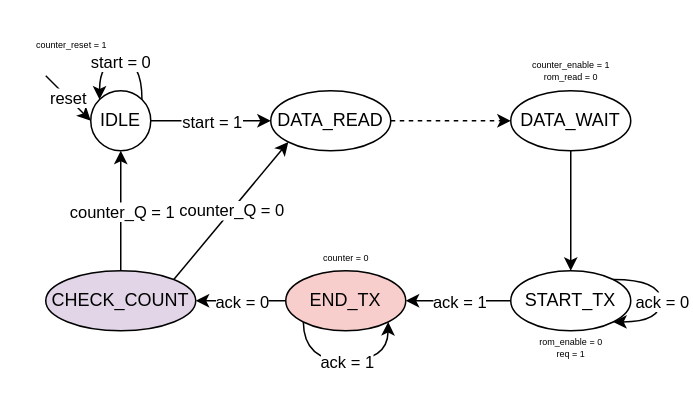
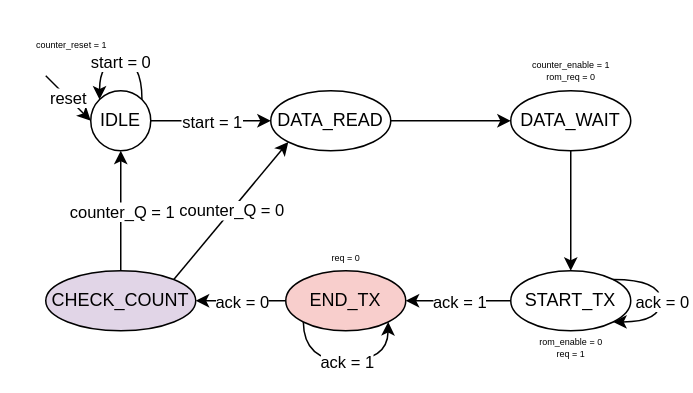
  <mxCell id="0" />
  <mxCell id="1" parent="0" />
  <mxCell id="2" value="" style="edgeStyle=orthogonalEdgeStyle;rounded=0;orthogonalLoop=1;jettySize=auto;html=1;" parent="1" source="4" target="8" edge="1"><mxGeometry relative="1" as="geometry" /></mxCell>
  <mxCell id="3" value="start = 1" style="edgeLabel;html=1;align=center;verticalAlign=middle;resizable=0;points=[];" parent="2" vertex="1" connectable="0"><mxGeometry relative="1" as="geometry"><mxPoint as="offset" /></mxGeometry></mxCell>
  <mxCell id="4" value="IDLE" style="ellipse;whiteSpace=wrap;html=1;aspect=fixed;" parent="1" vertex="1"><mxGeometry x="60" y="60" width="40" height="40" as="geometry" /></mxCell>
  <mxCell id="5" style="edgeStyle=orthogonalEdgeStyle;rounded=0;orthogonalLoop=1;jettySize=auto;html=1;exitX=1;exitY=0;exitDx=0;exitDy=0;entryX=0;entryY=0;entryDx=0;entryDy=0;curved=1;" parent="1" source="4" target="4" edge="1"><mxGeometry relative="1" as="geometry"><Array as="points"><mxPoint x="94" y="40" /><mxPoint x="66" y="40" /></Array></mxGeometry></mxCell>
  <mxCell id="6" value="start = 0" style="edgeLabel;html=1;align=center;verticalAlign=middle;resizable=0;points=[];" parent="5" vertex="1" connectable="0"><mxGeometry relative="1" as="geometry"><mxPoint as="offset" /></mxGeometry></mxCell>
- <mxCell id="7" value="" style="edgeStyle=orthogonalEdgeStyle;rounded=0;orthogonalLoop=1;jettySize=auto;html=1;dashed=1;" parent="1" source="8" target="10" edge="1"><mxGeometry relative="1" as="geometry" /></mxCell>
+ <mxCell id="7" value="" style="edgeStyle=orthogonalEdgeStyle;rounded=0;orthogonalLoop=1;jettySize=auto;html=1;" parent="1" source="8" target="10" edge="1"><mxGeometry relative="1" as="geometry" /></mxCell>
  <mxCell id="8" value="DATA_READ" style="ellipse;whiteSpace=wrap;html=1;" parent="1" vertex="1"><mxGeometry x="180" y="60" width="80" height="40" as="geometry" /></mxCell>
  <mxCell id="9" value="" style="edgeStyle=orthogonalEdgeStyle;rounded=0;orthogonalLoop=1;jettySize=auto;html=1;" parent="1" source="10" target="13" edge="1"><mxGeometry relative="1" as="geometry" /></mxCell>
  <mxCell id="10" value="DATA_WAIT" style="ellipse;whiteSpace=wrap;html=1;" parent="1" vertex="1"><mxGeometry x="340" y="60" width="80" height="40" as="geometry" /></mxCell>
  <mxCell id="11" value="" style="edgeStyle=orthogonalEdgeStyle;rounded=0;orthogonalLoop=1;jettySize=auto;html=1;" parent="1" source="13" target="16" edge="1"><mxGeometry relative="1" as="geometry" /></mxCell>
  <mxCell id="12" value="ack = 1" style="edgeLabel;html=1;align=center;verticalAlign=middle;resizable=0;points=[];" parent="11" vertex="1" connectable="0"><mxGeometry relative="1" as="geometry"><mxPoint as="offset" /></mxGeometry></mxCell>
  <mxCell id="13" value="START_TX" style="ellipse;whiteSpace=wrap;html=1;" parent="1" vertex="1"><mxGeometry x="340" y="180" width="80" height="40" as="geometry" /></mxCell>
  <mxCell id="14" value="" style="edgeStyle=orthogonalEdgeStyle;rounded=0;orthogonalLoop=1;jettySize=auto;html=1;" parent="1" source="16" target="21" edge="1"><mxGeometry relative="1" as="geometry" /></mxCell>
  <mxCell id="15" value="ack = 0" style="edgeLabel;html=1;align=center;verticalAlign=middle;resizable=0;points=[];" parent="14" vertex="1" connectable="0"><mxGeometry relative="1" as="geometry"><mxPoint as="offset" /></mxGeometry></mxCell>
  <mxCell id="16" value="END_TX" style="ellipse;whiteSpace=wrap;html=1;fillColor=#f8cecc;" parent="1" vertex="1"><mxGeometry x="190" y="180" width="80" height="40" as="geometry" /></mxCell>
  <mxCell id="17" value="" style="edgeStyle=orthogonalEdgeStyle;rounded=0;orthogonalLoop=1;jettySize=auto;html=1;" parent="1" source="21" target="4" edge="1"><mxGeometry relative="1" as="geometry" /></mxCell>
  <mxCell id="18" value="counter_Q = 1" style="edgeLabel;html=1;align=center;verticalAlign=middle;resizable=0;points=[];" parent="17" vertex="1" connectable="0"><mxGeometry relative="1" as="geometry"><mxPoint as="offset" /></mxGeometry></mxCell>
  <mxCell id="19" style="rounded=0;orthogonalLoop=1;jettySize=auto;html=1;exitX=1;exitY=0;exitDx=0;exitDy=0;entryX=0;entryY=1;entryDx=0;entryDy=0;" parent="1" source="21" target="8" edge="1"><mxGeometry relative="1" as="geometry" /></mxCell>
  <mxCell id="20" value="counter_Q = 0" style="edgeLabel;html=1;align=center;verticalAlign=middle;resizable=0;points=[];" parent="19" vertex="1" connectable="0"><mxGeometry relative="1" as="geometry"><mxPoint as="offset" /></mxGeometry></mxCell>
  <mxCell id="21" value="CHECK_COUNT" style="ellipse;whiteSpace=wrap;html=1;fillColor=#e1d5e7;" parent="1" vertex="1"><mxGeometry x="30" y="180" width="100" height="40" as="geometry" /></mxCell>
  <mxCell id="22" value="" style="endArrow=classic;html=1;rounded=0;entryX=0;entryY=0.5;entryDx=0;entryDy=0;" parent="1" target="4" edge="1"><mxGeometry width="50" height="50" relative="1" as="geometry"><mxPoint x="30" y="50" as="sourcePoint" /><mxPoint x="30" y="10" as="targetPoint" /></mxGeometry></mxCell>
  <mxCell id="23" value="reset" style="edgeLabel;html=1;align=center;verticalAlign=middle;resizable=0;points=[];" parent="22" vertex="1" connectable="0"><mxGeometry relative="1" as="geometry"><mxPoint as="offset" /></mxGeometry></mxCell>
  <mxCell id="24" value="" style="endArrow=classic;html=1;rounded=0;exitX=0;exitY=1;exitDx=0;exitDy=0;entryX=1;entryY=1;entryDx=0;entryDy=0;curved=1;" parent="1" source="16" target="16" edge="1"><mxGeometry width="50" height="50" relative="1" as="geometry"><mxPoint x="240" y="230" as="sourcePoint" /><mxPoint x="290" y="180" as="targetPoint" /><Array as="points"><mxPoint x="202" y="240" /><mxPoint x="258" y="240" /></Array></mxGeometry></mxCell>
  <mxCell id="25" value="ack = 1" style="edgeLabel;html=1;align=center;verticalAlign=middle;resizable=0;points=[];" parent="24" vertex="1" connectable="0"><mxGeometry relative="1" as="geometry"><mxPoint as="offset" /></mxGeometry></mxCell>
  <mxCell id="26" style="edgeStyle=orthogonalEdgeStyle;rounded=0;orthogonalLoop=1;jettySize=auto;html=1;exitX=1;exitY=0;exitDx=0;exitDy=0;entryX=1;entryY=1;entryDx=0;entryDy=0;curved=1;" parent="1" source="13" target="13" edge="1"><mxGeometry relative="1" as="geometry"><Array as="points"><mxPoint x="440" y="186" /><mxPoint x="440" y="214" /></Array></mxGeometry></mxCell>
  <mxCell id="27" value="ack = 0" style="edgeLabel;html=1;align=center;verticalAlign=middle;resizable=0;points=[];" parent="26" vertex="1" connectable="0"><mxGeometry relative="1" as="geometry"><mxPoint as="offset" /></mxGeometry></mxCell>
  <mxCell id="28" value="&lt;div style=&quot;line-height: 60%;&quot;&gt;&lt;font style=&quot;font-size: 6px; line-height: 60%;&quot;&gt;counter_reset = 1&lt;/font&gt;&lt;/div&gt;" style="text;html=1;align=center;verticalAlign=middle;whiteSpace=wrap;rounded=0;spacing=2;" parent="1" vertex="1"><mxGeometry x="20" y="20" width="55" height="15" as="geometry" /></mxCell>
- <mxCell id="29" value="&lt;div style=&quot;line-height: 60%;&quot;&gt;&lt;font style=&quot;font-size: 6px; line-height: 60%;&quot;&gt;counter_enable = 1&lt;/font&gt;&lt;/div&gt;&lt;div style=&quot;line-height: 60%;&quot;&gt;&lt;font style=&quot;font-size: 6px; line-height: 60%;&quot;&gt;rom_read = 0&lt;/font&gt;&lt;/div&gt;" style="text;html=1;align=center;verticalAlign=middle;whiteSpace=wrap;rounded=0;spacing=2;" parent="1" vertex="1"><mxGeometry x="352.5" y="30" width="55" height="30" as="geometry" /></mxCell>
+ <mxCell id="29" value="&lt;div style=&quot;line-height: 60%;&quot;&gt;&lt;font style=&quot;font-size: 6px; line-height: 60%;&quot;&gt;counter_enable = 1&lt;/font&gt;&lt;/div&gt;&lt;div style=&quot;line-height: 60%;&quot;&gt;&lt;font style=&quot;font-size: 6px; line-height: 60%;&quot;&gt;rom_req = 0&lt;/font&gt;&lt;/div&gt;" style="text;html=1;align=center;verticalAlign=middle;whiteSpace=wrap;rounded=0;spacing=2;" parent="1" vertex="1"><mxGeometry x="352.5" y="30" width="55" height="30" as="geometry" /></mxCell>
  <mxCell id="30" value="&lt;div style=&quot;line-height: 60%;&quot;&gt;&lt;font style=&quot;font-size: 6px; line-height: 60%;&quot;&gt;rom_enable = 0&lt;/font&gt;&lt;/div&gt;&lt;div style=&quot;line-height: 60%;&quot;&gt;&lt;font style=&quot;font-size: 6px; line-height: 60%;&quot;&gt;req = 1&lt;/font&gt;&lt;/div&gt;" style="text;html=1;align=center;verticalAlign=middle;whiteSpace=wrap;rounded=0;spacing=2;" parent="1" vertex="1"><mxGeometry x="352.5" y="220" width="55" height="20" as="geometry" /></mxCell>
- <mxCell id="31" value="&lt;div style=&quot;line-height: 60%;&quot;&gt;&lt;font style=&quot;font-size: 6px; line-height: 60%;&quot;&gt;counter = 0&lt;/font&gt;&lt;/div&gt;" style="text;html=1;align=center;verticalAlign=middle;whiteSpace=wrap;rounded=0;spacing=2;" parent="1" vertex="1"><mxGeometry x="202.5" y="160" width="55" height="20" as="geometry" /></mxCell>
+ <mxCell id="31" value="&lt;div style=&quot;line-height: 60%;&quot;&gt;&lt;font style=&quot;font-size: 6px; line-height: 60%;&quot;&gt;req = 0&lt;/font&gt;&lt;/div&gt;" style="text;html=1;align=center;verticalAlign=middle;whiteSpace=wrap;rounded=0;spacing=2;" parent="1" vertex="1"><mxGeometry x="202.5" y="160" width="55" height="20" as="geometry" /></mxCell>
